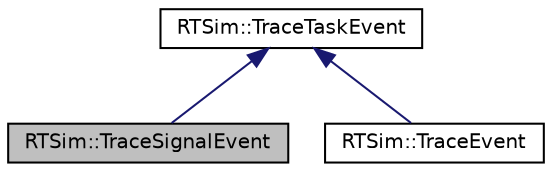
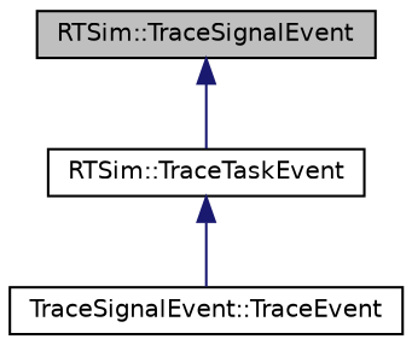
  digraph {
    node [color=black fillcolor=white fontname=Helvetica fontsize=10 shape=record style=filled]
    edge [color=midnightblue dir=back fontname=Helvetica fontsize=10 labelfontname=Helvetica labelfontsize=10 style=solid]
    n1 [fillcolor=grey75 fontcolor=black height=0.2 label="RTSim::TraceSignalEvent" width=0.4]
    n2 [height=0.2 label="RTSim::TraceTaskEvent" width=0.4]
-   n3 [height=0.2 label="RTSim::TraceEvent" width=0.4]
-   n2 -> n1
+   n3 [height=0.2 label="TraceSignalEvent::TraceEvent" width=0.4]
+   n1 -> n2
    n2 -> n3
  }
